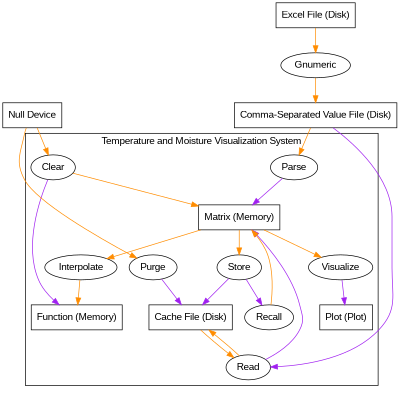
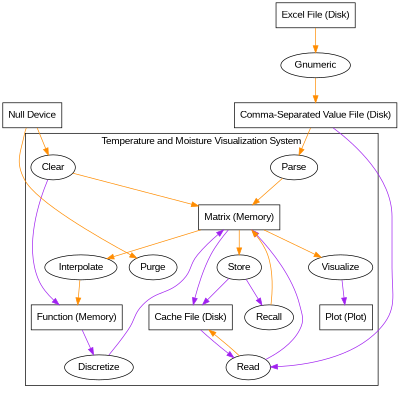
  digraph {
    fontname="Liberation Sans"
    rankdir=TB
    node [fontname="Liberation Sans" shape=oval]
    edge [color=darkorange fontname="Liberation Sans"]
    n1 [label="Matrix (Memory)" shape=box]
    n2 [label="Function (Memory)" shape=box]
    n3 [label="Plot (Plot)" shape=box]
    n4 [label="Cache File (Disk)" shape=box]
    n5 [label=Parse]
    n6 [label=Interpolate]
+   n7 [label=Discretize]
    n8 [label=Visualize]
    n9 [label=Clear]
    n10 [label=Read]
    n11 [label=Store]
    n12 [label=Recall]
    n13 [label=Purge]
    n14 [label="Null Device" shape=box]
    n15 [label="Excel File (Disk)" shape=box]
    n16 [label=Gnumeric]
    n17 [label="Comma-Separated Value File (Disk)" shape=box]
    subgraph cluster_1 {
      label="Temperature and Moisture Visualization System"
      n1
      n2
      n3
      n4
      n5
      n6
+     n7
      n8
      n9
      n10
      n11
      n12
      n13
    }
    n1 -> n6
    n1 -> n8
    n1 -> n11
-   n4 -> n10
-   n5 -> n1 [color=purple]
+   n2 -> n7 [color=purple]
+   n4 -> n10 [color=purple]
+   n5 -> n1
    n6 -> n2
+   n7 -> n1 [color=purple]
    n8 -> n3 [color=purple]
    n9 -> n1
    n9 -> n2 [color=purple]
    n10 -> n1 [color=purple]
    n10 -> n4
    n11 -> n4 [color=purple]
    n11 -> n12 [color=purple]
    n12 -> n1
-   n13 -> n4 [color=purple]
+   n1 -> n4 [color=purple]
    n14 -> n9
    n14 -> n13
    n15 -> n16
    n16 -> n17
    n17 -> n5
    n17 -> n10 [color=purple]
  }
